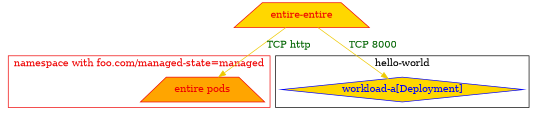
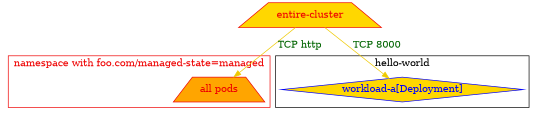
  digraph {
    node [color=red2 fillcolor=gold fontcolor=red2 shape=trapezium style=filled]
    edge [color=gold2 fontcolor=darkgreen]
-   n1 [fillcolor=orange label="entire pods"]
+   n1 [fillcolor=orange label="all pods"]
    n2 [color=blue fontcolor=blue label="workload-a[Deployment]" shape=diamond]
-   n3 [label="entire-entire"]
+   n3 [label="entire-cluster"]
    subgraph cluster_1 {
      color=red2
      fontcolor=red2
      label="namespace with foo.com/managed-state=managed"
      n1
    }
    subgraph cluster_2 {
      color=black
      fontcolor=black
      label="hello-world"
      n2
    }
    n3 -> n1 [label="TCP http"]
    n3 -> n2 [label="TCP 8000"]
  }
